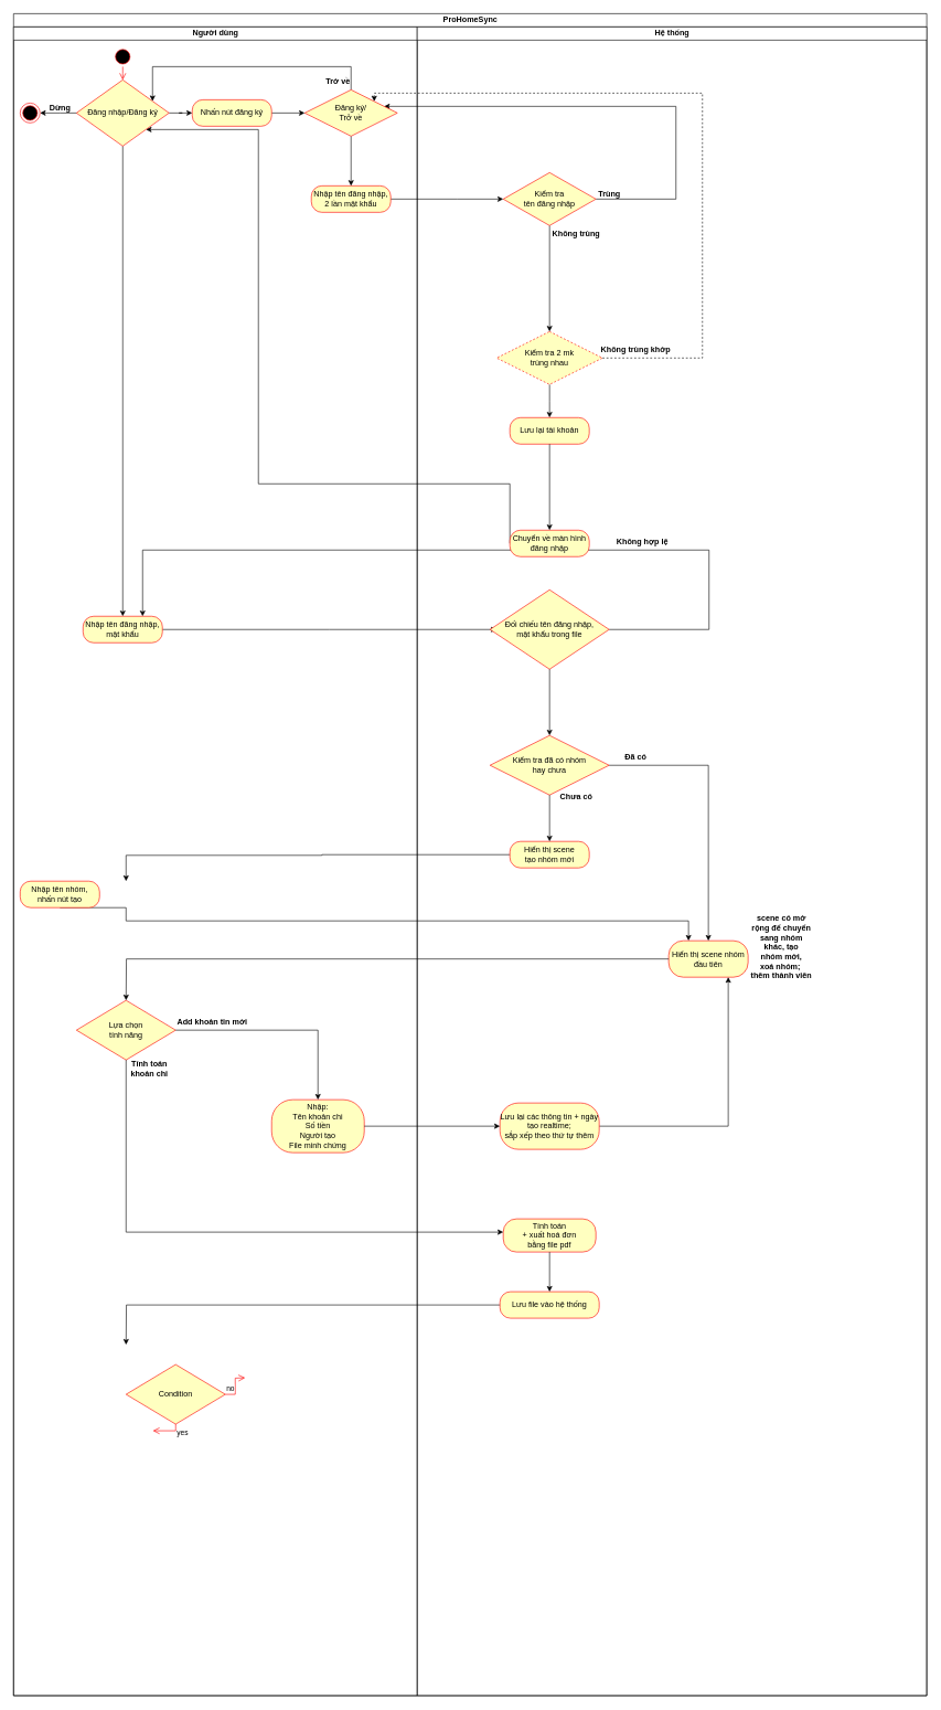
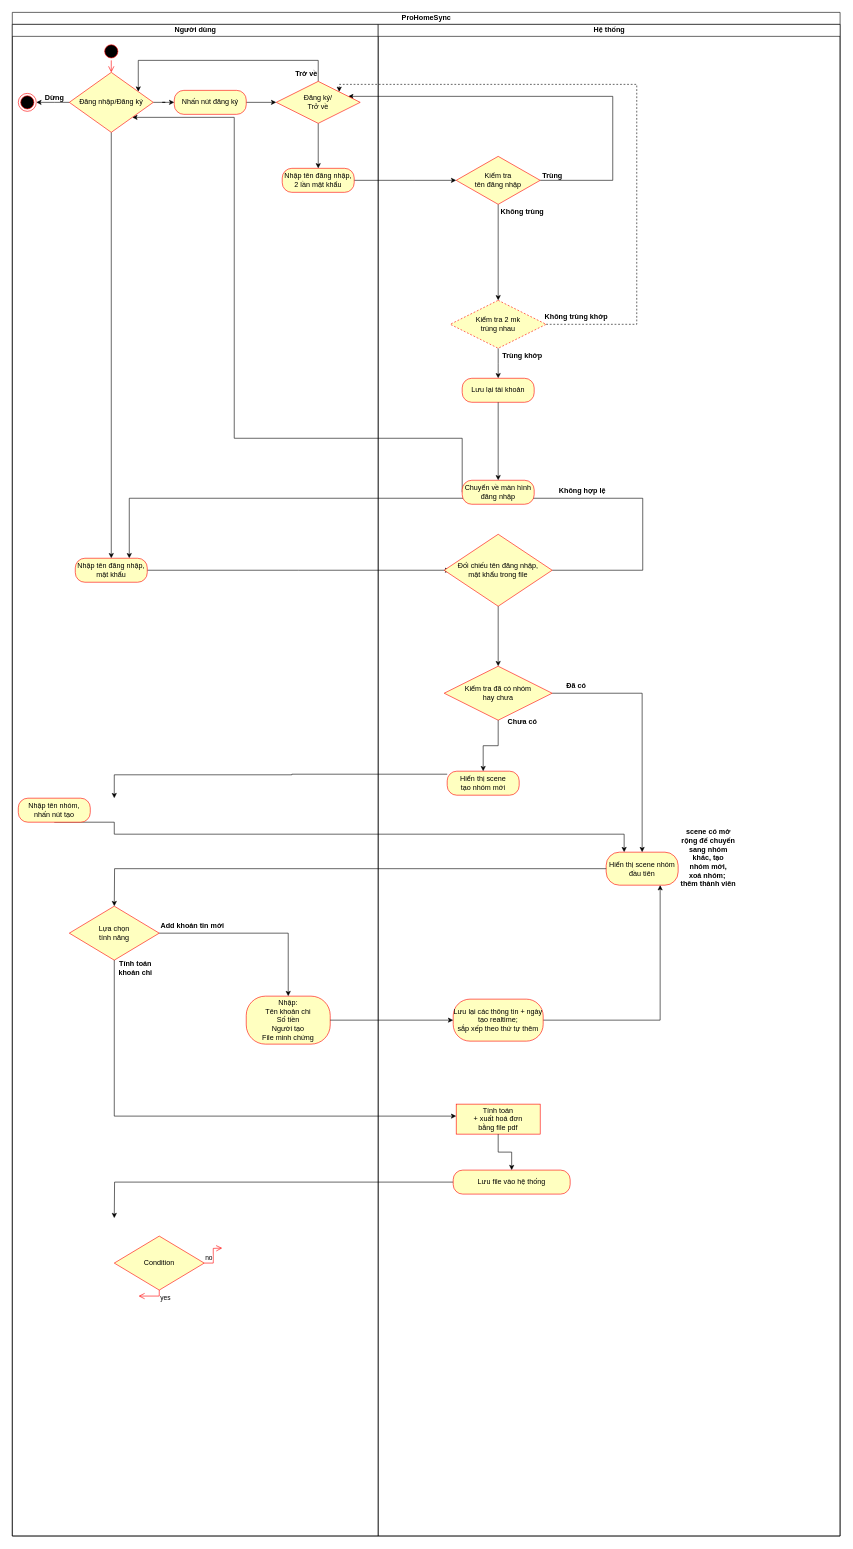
  <mxCell id="0" />
  <mxCell id="1" parent="0" />
  <mxCell id="2" value="ProHomeSync" style="swimlane;childLayout=stackLayout;resizeParent=1;resizeParentMax=0;startSize=20;html=1;" parent="1" vertex="1"><mxGeometry x="20" y="20" width="1380" height="2540" as="geometry"><mxRectangle x="230" y="-50" width="60" height="30" as="alternateBounds" /></mxGeometry></mxCell>
  <mxCell id="3" style="edgeStyle=orthogonalEdgeStyle;rounded=0;orthogonalLoop=1;jettySize=auto;html=1;" edge="1" parent="2" source="20" target="38"><mxGeometry relative="1" as="geometry"><mxPoint x="740" y="220" as="targetPoint" /><Array as="points"><mxPoint x="670" y="280" /><mxPoint x="670" y="280" /></Array></mxGeometry></mxCell>
  <mxCell id="4" style="edgeStyle=orthogonalEdgeStyle;rounded=0;orthogonalLoop=1;jettySize=auto;html=1;entryX=0.857;entryY=0.357;entryDx=0;entryDy=0;entryPerimeter=0;" edge="1" parent="2" source="38" target="23"><mxGeometry relative="1" as="geometry"><mxPoint x="1000" y="140" as="targetPoint" /><Array as="points"><mxPoint x="1001" y="280" /><mxPoint x="1001" y="140" /></Array></mxGeometry></mxCell>
  <mxCell id="5" style="edgeStyle=orthogonalEdgeStyle;rounded=0;orthogonalLoop=1;jettySize=auto;html=1;entryX=1;entryY=0;entryDx=0;entryDy=0;dashed=1;" edge="1" parent="2" source="42" target="23"><mxGeometry relative="1" as="geometry"><mxPoint x="1040" y="120" as="targetPoint" /><Array as="points"><mxPoint x="1041" y="520" /><mxPoint x="1041" y="120" /><mxPoint x="545" y="120" /></Array></mxGeometry></mxCell>
  <mxCell id="6" style="edgeStyle=orthogonalEdgeStyle;rounded=0;orthogonalLoop=1;jettySize=auto;html=1;exitX=0;exitY=0.5;exitDx=0;exitDy=0;entryX=1;entryY=1;entryDx=0;entryDy=0;" edge="1" parent="2" source="46" target="14"><mxGeometry relative="1" as="geometry"><mxPoint x="300" y="220" as="targetPoint" /><mxPoint x="745" y="720" as="sourcePoint" /><Array as="points"><mxPoint x="370" y="710" /><mxPoint x="370" y="175" /></Array></mxGeometry></mxCell>
  <mxCell id="7" style="edgeStyle=orthogonalEdgeStyle;rounded=0;orthogonalLoop=1;jettySize=auto;html=1;entryX=0.75;entryY=0;entryDx=0;entryDy=0;" edge="1" parent="2" source="48" target="19"><mxGeometry relative="1" as="geometry"><mxPoint x="1050" y="810" as="targetPoint" /><Array as="points"><mxPoint x="1051" y="930" /><mxPoint x="1051" y="810" /><mxPoint x="195" y="810" /></Array></mxGeometry></mxCell>
  <mxCell id="8" style="edgeStyle=orthogonalEdgeStyle;rounded=0;orthogonalLoop=1;jettySize=auto;html=1;exitX=0.5;exitY=1;exitDx=0;exitDy=0;entryX=0.25;entryY=0;entryDx=0;entryDy=0;" edge="1" parent="2" source="27" target="57"><mxGeometry relative="1" as="geometry"><mxPoint x="990" y="1380" as="targetPoint" /><Array as="points"><mxPoint x="170" y="1370" /><mxPoint x="1020" y="1370" /></Array></mxGeometry></mxCell>
  <mxCell id="9" value="Người dùng" style="swimlane;startSize=20;html=1;" parent="2" vertex="1"><mxGeometry y="20" width="610" height="2520" as="geometry" /></mxCell>
  <mxCell id="10" value="" style="ellipse;html=1;shape=startState;fillColor=#000000;strokeColor=#ff0000;" vertex="1" parent="9"><mxGeometry x="150" y="30" width="30" height="30" as="geometry" /></mxCell>
  <mxCell id="11" value="" style="edgeStyle=orthogonalEdgeStyle;html=1;verticalAlign=bottom;endArrow=open;endSize=8;strokeColor=#ff0000;rounded=0;" edge="1" source="10" parent="9"><mxGeometry relative="1" as="geometry"><mxPoint x="165" y="80" as="targetPoint" /></mxGeometry></mxCell>
  <mxCell id="12" style="edgeStyle=orthogonalEdgeStyle;rounded=0;orthogonalLoop=1;jettySize=auto;html=1;entryX=0.5;entryY=0;entryDx=0;entryDy=0;" edge="1" parent="9" source="14" target="19"><mxGeometry relative="1" as="geometry" /></mxCell>
  <mxCell id="13" style="edgeStyle=orthogonalEdgeStyle;rounded=0;orthogonalLoop=1;jettySize=auto;html=1;" edge="1" parent="9" source="14" target="26"><mxGeometry relative="1" as="geometry" /></mxCell>
  <mxCell id="14" value="Đăng nhập/Đăng ký" style="rhombus;whiteSpace=wrap;html=1;fontColor=#000000;fillColor=#ffffc0;strokeColor=#ff0000;" vertex="1" parent="9"><mxGeometry x="95" y="80" width="140" height="100" as="geometry" /></mxCell>
  <mxCell id="15" value="" style="ellipse;html=1;shape=endState;fillColor=#000000;strokeColor=#ff0000;" vertex="1" parent="9"><mxGeometry x="10" y="115.003" width="30" height="30" as="geometry" /></mxCell>
  <mxCell id="16" style="edgeStyle=orthogonalEdgeStyle;rounded=0;orthogonalLoop=1;jettySize=auto;html=1;exitX=0;exitY=0.5;exitDx=0;exitDy=0;" edge="1" parent="9" source="14" target="15"><mxGeometry relative="1" as="geometry"><mxPoint x="40" y="100.333" as="targetPoint" /><Array as="points"><mxPoint x="70" y="130" /><mxPoint x="70" y="130" /></Array></mxGeometry></mxCell>
  <mxCell id="17" value="Dừng" style="text;align=center;fontStyle=1;verticalAlign=middle;spacingLeft=3;spacingRight=3;strokeColor=none;rotatable=0;points=[[0,0.5],[1,0.5]];portConstraint=eastwest;html=1;" vertex="1" parent="9"><mxGeometry x="30" y="110" width="80" height="26" as="geometry" /></mxCell>
  <mxCell id="18" style="edgeStyle=orthogonalEdgeStyle;rounded=0;orthogonalLoop=1;jettySize=auto;html=1;" edge="1" parent="9" source="19"><mxGeometry relative="1" as="geometry"><mxPoint x="730" y="910" as="targetPoint" /></mxGeometry></mxCell>
  <mxCell id="19" value="Nhập tên đăng nhập,&lt;br&gt;mật khẩu" style="rounded=1;whiteSpace=wrap;html=1;arcSize=40;fontColor=#000000;fillColor=#ffffc0;strokeColor=#ff0000;" vertex="1" parent="9"><mxGeometry x="105" y="890" width="120" height="40" as="geometry" /></mxCell>
  <mxCell id="20" value="Nhập tên đăng nhập,&lt;br&gt;2 lần mật khẩu" style="rounded=1;whiteSpace=wrap;html=1;arcSize=40;fontColor=#000000;fillColor=#ffffc0;strokeColor=#ff0000;" vertex="1" parent="9"><mxGeometry x="450" y="240" width="120" height="40" as="geometry" /></mxCell>
  <mxCell id="21" style="edgeStyle=orthogonalEdgeStyle;rounded=0;orthogonalLoop=1;jettySize=auto;html=1;exitX=0.5;exitY=0;exitDx=0;exitDy=0;" edge="1" parent="9" source="23" target="14"><mxGeometry relative="1" as="geometry"><mxPoint x="210" y="70" as="targetPoint" /><Array as="points"><mxPoint x="510" y="60" /><mxPoint x="210" y="60" /></Array></mxGeometry></mxCell>
  <mxCell id="22" style="edgeStyle=orthogonalEdgeStyle;rounded=0;orthogonalLoop=1;jettySize=auto;html=1;entryX=0.5;entryY=0;entryDx=0;entryDy=0;" edge="1" parent="9" source="23" target="20"><mxGeometry relative="1" as="geometry"><mxPoint x="510" y="210" as="targetPoint" /></mxGeometry></mxCell>
  <mxCell id="23" value="Đăng ký/&lt;br&gt;Trở về" style="rhombus;whiteSpace=wrap;html=1;fontColor=#000000;fillColor=#ffffc0;strokeColor=#ff0000;" vertex="1" parent="9"><mxGeometry x="440" y="95" width="140" height="70" as="geometry" /></mxCell>
  <mxCell id="24" value="Trở về" style="text;align=center;fontStyle=1;verticalAlign=middle;spacingLeft=3;spacingRight=3;strokeColor=none;rotatable=0;points=[[0,0.5],[1,0.5]];portConstraint=eastwest;html=1;" vertex="1" parent="9"><mxGeometry x="450" y="69" width="80" height="26" as="geometry" /></mxCell>
  <mxCell id="25" style="edgeStyle=orthogonalEdgeStyle;rounded=0;orthogonalLoop=1;jettySize=auto;html=1;" edge="1" parent="9" source="26" target="23"><mxGeometry relative="1" as="geometry" /></mxCell>
  <mxCell id="26" value="Nhấn nút đăng ký" style="rounded=1;whiteSpace=wrap;html=1;arcSize=40;fontColor=#000000;fillColor=#ffffc0;strokeColor=#ff0000;" vertex="1" parent="9"><mxGeometry x="270" y="110" width="120" height="40" as="geometry" /></mxCell>
  <mxCell id="27" value="Nhập tên nhóm,&lt;br&gt;nhấn nút tạo" style="rounded=1;whiteSpace=wrap;html=1;arcSize=40;fontColor=#000000;fillColor=#ffffc0;strokeColor=#ff0000;" vertex="1" parent="9"><mxGeometry x="10" y="1290" width="120" height="40" as="geometry" /></mxCell>
  <mxCell id="28" value="Lựa chọn&lt;br&gt;tính năng" style="rhombus;whiteSpace=wrap;html=1;fontColor=#000000;fillColor=#ffffc0;strokeColor=#ff0000;" vertex="1" parent="9"><mxGeometry x="95" y="1470" width="150" height="90" as="geometry" /></mxCell>
  <mxCell id="29" value="Add khoản tin mới" style="text;align=center;fontStyle=1;verticalAlign=middle;spacingLeft=3;spacingRight=3;strokeColor=none;rotatable=0;points=[[0,0.5],[1,0.5]];portConstraint=eastwest;html=1;" vertex="1" parent="9"><mxGeometry x="260" y="1490" width="80" height="26" as="geometry" /></mxCell>
  <mxCell id="30" value="Nhập:&lt;br&gt;Tên khoản chi&lt;br&gt;Số tiền&lt;br&gt;Người tạo&lt;br&gt;File minh chứng" style="rounded=1;whiteSpace=wrap;html=1;arcSize=40;fontColor=#000000;fillColor=#ffffc0;strokeColor=#ff0000;" vertex="1" parent="9"><mxGeometry x="390" y="1620" width="140" height="80" as="geometry" /></mxCell>
  <mxCell id="31" style="edgeStyle=orthogonalEdgeStyle;rounded=0;orthogonalLoop=1;jettySize=auto;html=1;" edge="1" parent="9" source="28" target="30"><mxGeometry relative="1" as="geometry"><mxPoint x="800" y="1515" as="targetPoint" /></mxGeometry></mxCell>
  <mxCell id="32" value="Tính toán&lt;br&gt;khoản chi" style="text;align=center;fontStyle=1;verticalAlign=middle;spacingLeft=3;spacingRight=3;strokeColor=none;rotatable=0;points=[[0,0.5],[1,0.5]];portConstraint=eastwest;html=1;" vertex="1" parent="9"><mxGeometry x="165" y="1560" width="80" height="26" as="geometry" /></mxCell>
  <mxCell id="33" value="Condition" style="rhombus;whiteSpace=wrap;html=1;fontColor=#000000;fillColor=#ffffc0;strokeColor=#ff0000;" vertex="1" parent="9"><mxGeometry x="170" y="2020" width="150" height="90" as="geometry" /></mxCell>
  <mxCell id="34" value="no" style="edgeStyle=orthogonalEdgeStyle;html=1;align=left;verticalAlign=bottom;endArrow=open;endSize=8;strokeColor=#ff0000;rounded=0;" edge="1" source="33" parent="9"><mxGeometry x="-1" relative="1" as="geometry"><mxPoint x="350" y="2040" as="targetPoint" /></mxGeometry></mxCell>
  <mxCell id="35" value="yes" style="edgeStyle=orthogonalEdgeStyle;html=1;align=left;verticalAlign=top;endArrow=open;endSize=8;strokeColor=#ff0000;rounded=0;" edge="1" source="33" parent="9"><mxGeometry x="-1" relative="1" as="geometry"><mxPoint x="210" y="2120" as="targetPoint" /></mxGeometry></mxCell>
  <mxCell id="36" value="Hệ thống" style="swimlane;startSize=20;html=1;" parent="2" vertex="1"><mxGeometry x="610" y="20" width="770" height="2520" as="geometry"><mxRectangle x="320" y="20" width="40" height="570" as="alternateBounds" /></mxGeometry></mxCell>
  <mxCell id="37" style="edgeStyle=orthogonalEdgeStyle;rounded=0;orthogonalLoop=1;jettySize=auto;html=1;entryX=0.5;entryY=0;entryDx=0;entryDy=0;" edge="1" parent="36" source="38" target="42"><mxGeometry relative="1" as="geometry"><mxPoint x="200" y="390" as="targetPoint" /></mxGeometry></mxCell>
  <mxCell id="38" value="Kiểm tra&lt;br&gt;tên đăng nhập" style="rhombus;whiteSpace=wrap;html=1;fontColor=#000000;fillColor=#ffffc0;strokeColor=#ff0000;" vertex="1" parent="36"><mxGeometry x="130" y="220" width="140" height="80" as="geometry" /></mxCell>
  <mxCell id="39" value="Trùng" style="text;align=center;fontStyle=1;verticalAlign=middle;spacingLeft=3;spacingRight=3;strokeColor=none;rotatable=0;points=[[0,0.5],[1,0.5]];portConstraint=eastwest;html=1;" vertex="1" parent="36"><mxGeometry x="250" y="240" width="80" height="26" as="geometry" /></mxCell>
  <mxCell id="40" value="Không trùng" style="text;align=center;fontStyle=1;verticalAlign=middle;spacingLeft=3;spacingRight=3;strokeColor=none;rotatable=0;points=[[0,0.5],[1,0.5]];portConstraint=eastwest;html=1;" vertex="1" parent="36"><mxGeometry x="200" y="300" width="80" height="26" as="geometry" /></mxCell>
  <mxCell id="41" style="edgeStyle=orthogonalEdgeStyle;rounded=0;orthogonalLoop=1;jettySize=auto;html=1;" edge="1" parent="36" source="42"><mxGeometry relative="1" as="geometry"><mxPoint x="200" y="590" as="targetPoint" /></mxGeometry></mxCell>
  <mxCell id="42" value="Kiểm tra 2 mk&lt;br&gt;trùng nhau" style="rhombus;whiteSpace=wrap;html=1;fontColor=#000000;fillColor=#ffffc0;strokeColor=#ff0000;dashed=1;" vertex="1" parent="36"><mxGeometry x="120" y="460" width="160" height="80" as="geometry" /></mxCell>
  <mxCell id="43" value="Không trùng khớp" style="text;align=center;fontStyle=1;verticalAlign=middle;spacingLeft=3;spacingRight=3;strokeColor=none;rotatable=0;points=[[0,0.5],[1,0.5]];portConstraint=eastwest;html=1;" vertex="1" parent="36"><mxGeometry x="290" y="474" width="80" height="26" as="geometry" /></mxCell>
+ <mxCell id="44" value="Trùng khớp" style="text;align=center;fontStyle=1;verticalAlign=middle;spacingLeft=3;spacingRight=3;strokeColor=none;rotatable=0;points=[[0,0.5],[1,0.5]];portConstraint=eastwest;html=1;" vertex="1" parent="36"><mxGeometry x="200" y="540" width="80" height="26" as="geometry" /></mxCell>
  <mxCell id="45" value="Lưu lại tài khoản" style="rounded=1;whiteSpace=wrap;html=1;arcSize=40;fontColor=#000000;fillColor=#ffffc0;strokeColor=#ff0000;" vertex="1" parent="36"><mxGeometry x="140" y="590" width="120" height="40" as="geometry" /></mxCell>
  <mxCell id="46" value="Chuyển về màn hình đăng nhập" style="rounded=1;whiteSpace=wrap;html=1;arcSize=40;fontColor=#000000;fillColor=#ffffc0;strokeColor=#ff0000;" vertex="1" parent="36"><mxGeometry x="140" y="760" width="120" height="40" as="geometry" /></mxCell>
  <mxCell id="47" style="edgeStyle=orthogonalEdgeStyle;rounded=0;orthogonalLoop=1;jettySize=auto;html=1;" edge="1" parent="36" source="45" target="46"><mxGeometry relative="1" as="geometry"><mxPoint x="200" y="670" as="targetPoint" /></mxGeometry></mxCell>
  <mxCell id="48" value="Đối chiếu tên đăng nhập,&lt;br&gt;mật khẩu trong file" style="rhombus;whiteSpace=wrap;html=1;fontColor=#000000;fillColor=#ffffc0;strokeColor=#ff0000;" vertex="1" parent="36"><mxGeometry x="110" y="850" width="180" height="120" as="geometry" /></mxCell>
  <mxCell id="49" value="Không hợp lệ" style="text;align=center;fontStyle=1;verticalAlign=middle;spacingLeft=3;spacingRight=3;strokeColor=none;rotatable=0;points=[[0,0.5],[1,0.5]];portConstraint=eastwest;html=1;" vertex="1" parent="36"><mxGeometry x="300" y="765" width="80" height="26" as="geometry" /></mxCell>
  <mxCell id="50" style="edgeStyle=orthogonalEdgeStyle;rounded=0;orthogonalLoop=1;jettySize=auto;html=1;exitX=0.5;exitY=1;exitDx=0;exitDy=0;entryX=0.5;entryY=0;entryDx=0;entryDy=0;" edge="1" parent="36" source="48" target="51"><mxGeometry relative="1" as="geometry"><mxPoint x="210" y="1070" as="targetPoint" /></mxGeometry></mxCell>
  <mxCell id="51" value="Kiểm tra đã có nhóm&lt;br&gt;hay chưa" style="rhombus;whiteSpace=wrap;html=1;fontColor=#000000;fillColor=#ffffc0;strokeColor=#ff0000;" vertex="1" parent="36"><mxGeometry x="110" y="1070" width="180" height="90" as="geometry" /></mxCell>
  <mxCell id="52" value="Chưa có" style="text;align=center;fontStyle=1;verticalAlign=middle;spacingLeft=3;spacingRight=3;strokeColor=none;rotatable=0;points=[[0,0.5],[1,0.5]];portConstraint=eastwest;html=1;" vertex="1" parent="36"><mxGeometry x="200" y="1150" width="80" height="26" as="geometry" /></mxCell>
  <mxCell id="53" style="edgeStyle=orthogonalEdgeStyle;rounded=0;orthogonalLoop=1;jettySize=auto;html=1;" edge="1" parent="36" source="54"><mxGeometry relative="1" as="geometry"><mxPoint x="-440" y="1290" as="targetPoint" /><Array as="points"><mxPoint x="-144" y="1250" /><mxPoint x="-144" y="1251" /><mxPoint x="-440" y="1251" /></Array></mxGeometry></mxCell>
- <mxCell id="54" value="Hiển thị scene&lt;br&gt;tạo nhóm mới" style="rounded=1;whiteSpace=wrap;html=1;arcSize=40;fontColor=#000000;fillColor=#ffffc0;strokeColor=#ff0000;" vertex="1" parent="36"><mxGeometry x="140" y="1230" width="120" height="40" as="geometry" /></mxCell>
+ <mxCell id="54" value="Hiển thị scene&lt;br&gt;tạo nhóm mới" style="rounded=1;whiteSpace=wrap;html=1;arcSize=40;fontColor=#000000;fillColor=#ffffc0;strokeColor=#ff0000;" vertex="1" parent="36"><mxGeometry x="115" y="1245" width="120" height="40" as="geometry" /></mxCell>
  <mxCell id="55" style="edgeStyle=orthogonalEdgeStyle;rounded=0;orthogonalLoop=1;jettySize=auto;html=1;" edge="1" parent="36" source="51" target="54"><mxGeometry relative="1" as="geometry"><mxPoint x="450" y="1115" as="targetPoint" /></mxGeometry></mxCell>
  <mxCell id="56" value="Đã có" style="text;align=center;fontStyle=1;verticalAlign=middle;spacingLeft=3;spacingRight=3;strokeColor=none;rotatable=0;points=[[0,0.5],[1,0.5]];portConstraint=eastwest;html=1;" vertex="1" parent="36"><mxGeometry x="290" y="1090" width="80" height="26" as="geometry" /></mxCell>
  <mxCell id="57" value="Hiển thị scene nhóm&lt;br&gt;đầu tiên" style="rounded=1;whiteSpace=wrap;html=1;arcSize=40;fontColor=#000000;fillColor=#ffffc0;strokeColor=#ff0000;" vertex="1" parent="36"><mxGeometry x="380" y="1380" width="120" height="55" as="geometry" /></mxCell>
  <mxCell id="58" style="edgeStyle=orthogonalEdgeStyle;rounded=0;orthogonalLoop=1;jettySize=auto;html=1;" edge="1" parent="36" source="51" target="57"><mxGeometry relative="1" as="geometry"><mxPoint x="440" y="1350" as="targetPoint" /></mxGeometry></mxCell>
  <mxCell id="59" value="scene có mở&lt;br&gt;rộng để chuyển&lt;br&gt;sang nhóm&lt;br&gt;khác, tạo&lt;br&gt;nhóm mới,&lt;br&gt;xoá nhóm;&amp;nbsp;&lt;br&gt;thêm thành viên" style="text;align=center;fontStyle=1;verticalAlign=middle;spacingLeft=3;spacingRight=3;strokeColor=none;rotatable=0;points=[[0,0.5],[1,0.5]];portConstraint=eastwest;html=1;" vertex="1" parent="36"><mxGeometry x="510" y="1320" width="80" height="140" as="geometry" /></mxCell>
  <mxCell id="60" style="edgeStyle=orthogonalEdgeStyle;rounded=0;orthogonalLoop=1;jettySize=auto;html=1;entryX=0.75;entryY=1;entryDx=0;entryDy=0;" edge="1" parent="36" source="61" target="57"><mxGeometry relative="1" as="geometry" /></mxCell>
  <mxCell id="61" value="Lưu lại các thông tin + ngày tạo realtime;&lt;br&gt;sắp xếp theo thứ tự thêm" style="rounded=1;whiteSpace=wrap;html=1;arcSize=40;fontColor=#000000;fillColor=#ffffc0;strokeColor=#ff0000;" vertex="1" parent="36"><mxGeometry x="125" y="1625" width="150" height="70" as="geometry" /></mxCell>
- <mxCell id="62" value="Tính toán&lt;br&gt;+ xuất hoá đơn&lt;br&gt;bằng file pdf" style="rounded=1;whiteSpace=wrap;html=1;arcSize=40;fontColor=#000000;fillColor=#ffffc0;strokeColor=#ff0000;" vertex="1" parent="36"><mxGeometry x="130" y="1800" width="140" height="50" as="geometry" /></mxCell>
+ <mxCell id="62" value="Tính toán&lt;br&gt;+ xuất hoá đơn&lt;br&gt;bằng file pdf" style="whiteSpace=wrap;html=1;arcSize=40;fontColor=#000000;fillColor=#ffffc0;strokeColor=#ff0000;rounded=0;" vertex="1" parent="36"><mxGeometry x="130" y="1800" width="140" height="50" as="geometry" /></mxCell>
  <mxCell id="63" style="edgeStyle=orthogonalEdgeStyle;rounded=0;orthogonalLoop=1;jettySize=auto;html=1;" edge="1" parent="36" source="64"><mxGeometry relative="1" as="geometry"><mxPoint x="-440" y="1990" as="targetPoint" /></mxGeometry></mxCell>
- <mxCell id="64" value="Lưu file vào hệ thống" style="rounded=1;whiteSpace=wrap;html=1;arcSize=40;fontColor=#000000;fillColor=#ffffc0;strokeColor=#ff0000;" vertex="1" parent="36"><mxGeometry x="125" y="1910" width="150" height="40" as="geometry" /></mxCell>
+ <mxCell id="64" value="Lưu file vào hệ thống" style="rounded=1;whiteSpace=wrap;html=1;arcSize=40;fontColor=#000000;fillColor=#ffffc0;strokeColor=#ff0000;" vertex="1" parent="36"><mxGeometry x="125" y="1910" width="195" height="40" as="geometry" /></mxCell>
  <mxCell id="65" style="edgeStyle=orthogonalEdgeStyle;rounded=0;orthogonalLoop=1;jettySize=auto;html=1;" edge="1" parent="36" source="62" target="64"><mxGeometry relative="1" as="geometry"><mxPoint x="200" y="1910.0" as="targetPoint" /></mxGeometry></mxCell>
  <mxCell id="66" style="edgeStyle=orthogonalEdgeStyle;rounded=0;orthogonalLoop=1;jettySize=auto;html=1;" edge="1" parent="2" source="57"><mxGeometry relative="1" as="geometry"><mxPoint x="170" y="1490" as="targetPoint" /></mxGeometry></mxCell>
  <mxCell id="67" style="edgeStyle=orthogonalEdgeStyle;rounded=0;orthogonalLoop=1;jettySize=auto;html=1;" edge="1" parent="2" source="30" target="61"><mxGeometry relative="1" as="geometry"><mxPoint x="820" y="1680" as="targetPoint" /></mxGeometry></mxCell>
  <mxCell id="68" style="edgeStyle=orthogonalEdgeStyle;rounded=0;orthogonalLoop=1;jettySize=auto;html=1;" edge="1" parent="2" source="28" target="62"><mxGeometry relative="1" as="geometry"><mxPoint x="730" y="1840" as="targetPoint" /><Array as="points"><mxPoint x="170" y="1840" /></Array></mxGeometry></mxCell>
